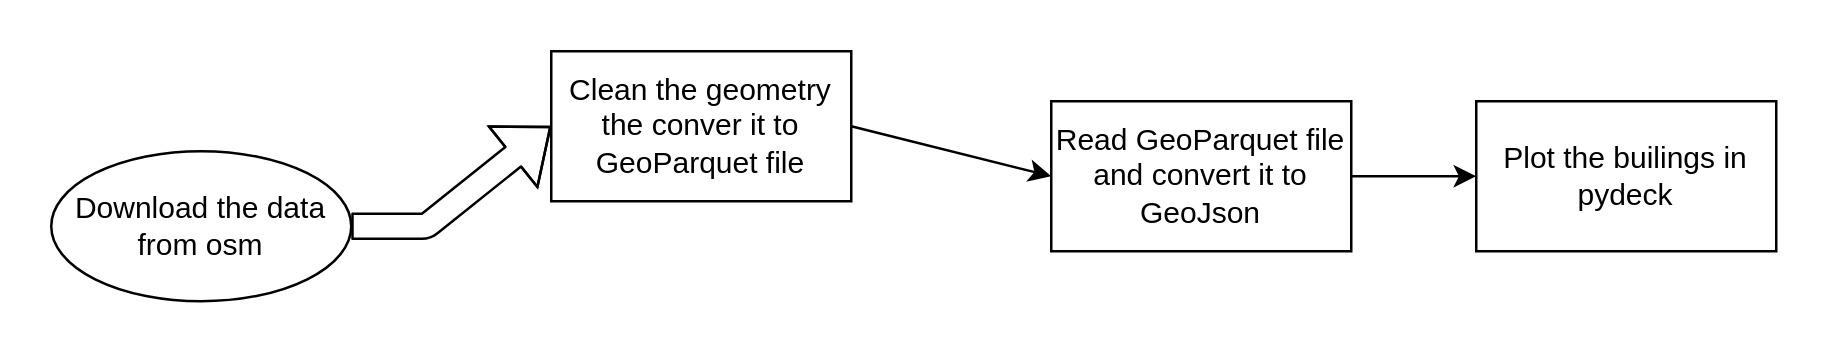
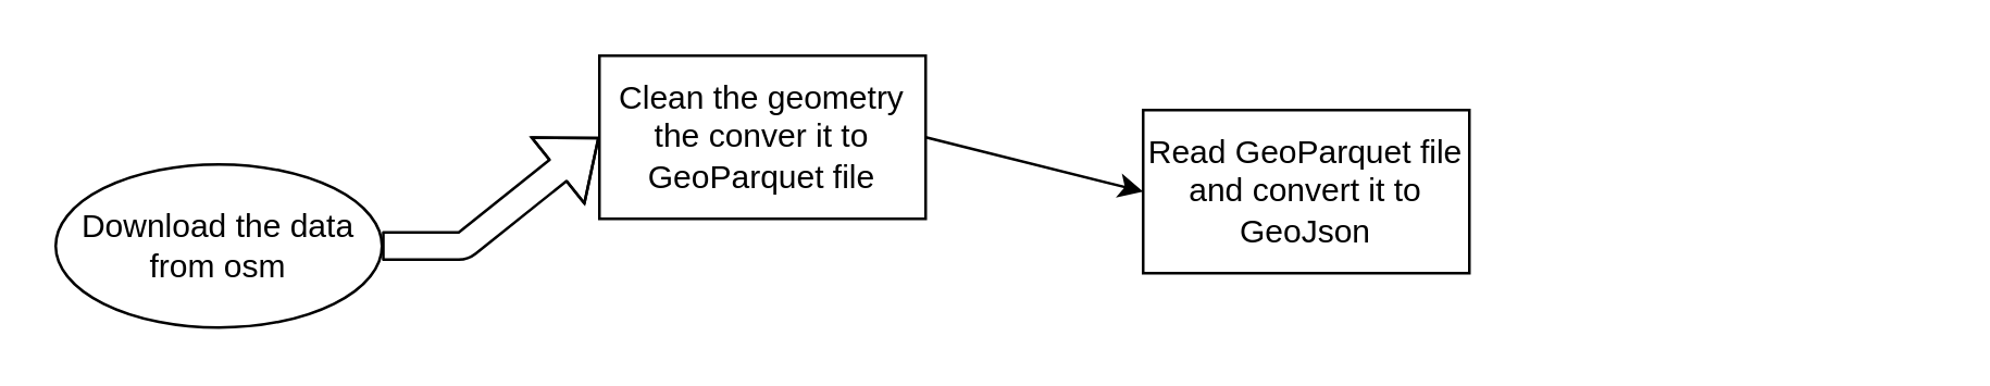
  <mxCell id="0" />
  <mxCell id="1" parent="0" />
  <mxCell id="2" value="Download the data from osm" style="ellipse;whiteSpace=wrap;html=1;" parent="1" vertex="1"><mxGeometry x="20" y="60" width="120" height="60" as="geometry" /></mxCell>
  <mxCell id="3" value="" style="shape=flexArrow;endArrow=classic;html=1;exitX=1;exitY=0.5;exitDx=0;exitDy=0;" parent="1" source="2" edge="1"><mxGeometry width="50" height="50" relative="1" as="geometry"><mxPoint x="350" y="200" as="sourcePoint" /><mxPoint x="220" y="50" as="targetPoint" /><Array as="points"><mxPoint x="170" y="90" /></Array></mxGeometry></mxCell>
  <mxCell id="4" value="Clean the geometry the conver it to GeoParquet file" style="rounded=0;whiteSpace=wrap;html=1;" parent="1" vertex="1"><mxGeometry x="220" y="20" width="120" height="60" as="geometry" /></mxCell>
- <mxCell id="5" style="edgeStyle=none;html=1;exitX=1;exitY=0.5;exitDx=0;exitDy=0;entryX=0;entryY=0.5;entryDx=0;entryDy=0;" parent="1" source="6" target="8" edge="1"><mxGeometry relative="1" as="geometry" /></mxCell>
  <mxCell id="6" value="Read GeoParquet file and convert it to GeoJson" style="rounded=0;whiteSpace=wrap;html=1;" parent="1" vertex="1"><mxGeometry x="420" y="40" width="120" height="60" as="geometry" /></mxCell>
  <mxCell id="7" value="" style="endArrow=classic;html=1;exitX=1;exitY=0.5;exitDx=0;exitDy=0;entryX=0;entryY=0.5;entryDx=0;entryDy=0;" parent="1" source="4" target="6" edge="1"><mxGeometry width="50" height="50" relative="1" as="geometry"><mxPoint x="350" y="190" as="sourcePoint" /><mxPoint x="400" y="140" as="targetPoint" /></mxGeometry></mxCell>
- <mxCell id="8" value="Plot the builings in pydeck" style="rounded=0;whiteSpace=wrap;html=1;" parent="1" vertex="1"><mxGeometry x="590" y="40" width="120" height="60" as="geometry" /></mxCell>
